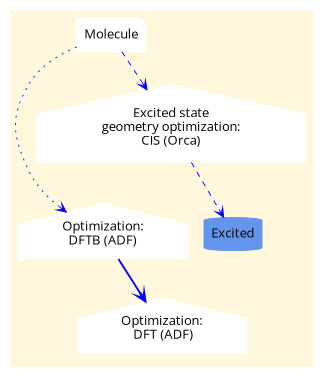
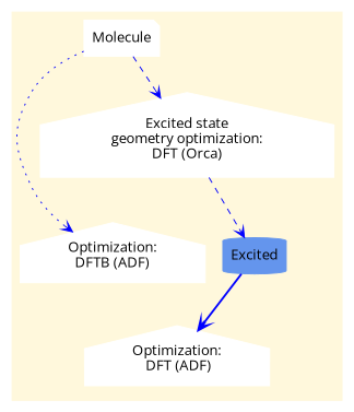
  digraph {
    compound=true
    fontname="Open Sans"
    newrank=true
    node [color=white fontname="Open Sans" shape=house style=filled]
    edge [arrowhead=vee color=blue fontname="Open Sans" style=dashed]
    n1 [label=Molecule shape=note]
    n2 [label="Optimization:\nDFTB (ADF)"]
    n3 [label="Optimization:\n DFT (ADF)"]
-   n4 [label="Excited state\ngeometry optimization:\nCIS (Orca)"]
+   n4 [label="Excited state\ngeometry optimization:\nDFT (Orca)"]
    n5 [color=cornflowerblue label=Excited shape=cylinder]
    subgraph cluster_1 {
      color=cornsilk
      style=filled
      n1
      n2
      n3
      n4
      n5
    }
    n1 -> n2 [style=dotted]
    n1 -> n4
-   n2 -> n3 [style=bold]
+   n5 -> n3 [style=bold]
    n4 -> n5
  }
